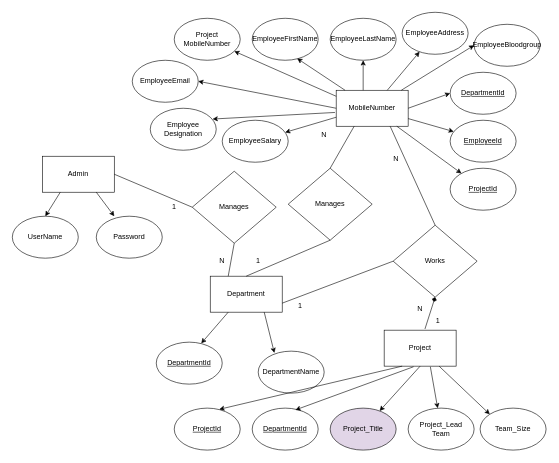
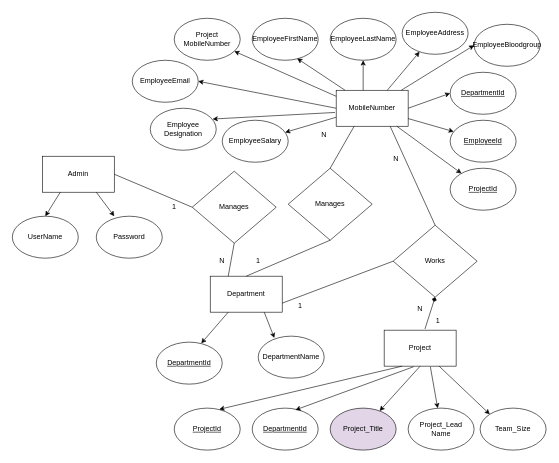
  <mxCell id="0" />
  <mxCell id="1" parent="0" />
  <mxCell id="2" value="Admin" style="rounded=0;whiteSpace=wrap;html=1;" parent="1" vertex="1"><mxGeometry x="70" y="260" width="120" height="60" as="geometry" /></mxCell>
  <mxCell id="3" value="UserName" style="ellipse;whiteSpace=wrap;html=1;" parent="1" vertex="1"><mxGeometry x="20" y="360" width="110" height="70" as="geometry" /></mxCell>
  <mxCell id="4" value="Password" style="ellipse;whiteSpace=wrap;html=1;" parent="1" vertex="1"><mxGeometry x="160" y="360" width="110" height="70" as="geometry" /></mxCell>
  <mxCell id="5" value="MobileNumber" style="rounded=0;whiteSpace=wrap;html=1;" parent="1" vertex="1"><mxGeometry x="560" y="150" width="120" height="60" as="geometry" /></mxCell>
  <mxCell id="6" value="EmployeeFirstName" style="ellipse;whiteSpace=wrap;html=1;" parent="1" vertex="1"><mxGeometry x="420" y="30" width="110" height="70" as="geometry" /></mxCell>
  <mxCell id="7" value="EmployeeLastName" style="ellipse;whiteSpace=wrap;html=1;" parent="1" vertex="1"><mxGeometry x="550" y="30" width="110" height="70" as="geometry" /></mxCell>
  <mxCell id="8" value="EmployeeAddress" style="ellipse;whiteSpace=wrap;html=1;" parent="1" vertex="1"><mxGeometry x="670" y="20" width="110" height="70" as="geometry" /></mxCell>
  <mxCell id="9" value="Project&lt;br&gt;MobileNumber" style="ellipse;whiteSpace=wrap;html=1;" parent="1" vertex="1"><mxGeometry x="290" y="30" width="110" height="70" as="geometry" /></mxCell>
  <mxCell id="10" value="EmployeeEmail" style="ellipse;whiteSpace=wrap;html=1;" parent="1" vertex="1"><mxGeometry x="220" y="100" width="110" height="70" as="geometry" /></mxCell>
  <mxCell id="11" value="EmployeeBloodgroup" style="ellipse;whiteSpace=wrap;html=1;" parent="1" vertex="1"><mxGeometry x="790" y="40" width="110" height="70" as="geometry" /></mxCell>
  <mxCell id="12" value="Manages" style="rhombus;whiteSpace=wrap;html=1;" parent="1" vertex="1"><mxGeometry x="480" y="280" width="140" height="120" as="geometry" /></mxCell>
  <mxCell id="13" value="EmployeeId" style="ellipse;whiteSpace=wrap;html=1;fontStyle=4" parent="1" vertex="1"><mxGeometry x="750" y="200" width="110" height="70" as="geometry" /></mxCell>
  <mxCell id="14" value="" style="endArrow=none;html=1;rounded=0;exitX=1;exitY=0.5;exitDx=0;exitDy=0;entryX=0;entryY=0.5;entryDx=0;entryDy=0;" parent="1" source="2" target="60" edge="1"><mxGeometry width="50" height="50" relative="1" as="geometry"><mxPoint x="270" y="360" as="sourcePoint" /><mxPoint x="330" y="320" as="targetPoint" /></mxGeometry></mxCell>
  <mxCell id="15" value="" style="endArrow=none;html=1;rounded=0;entryX=0.5;entryY=0;entryDx=0;entryDy=0;exitX=0.25;exitY=1;exitDx=0;exitDy=0;" parent="1" source="5" target="12" edge="1"><mxGeometry width="50" height="50" relative="1" as="geometry"><mxPoint x="430" y="380" as="sourcePoint" /><mxPoint x="480" y="330" as="targetPoint" /></mxGeometry></mxCell>
  <mxCell id="16" value="" style="endArrow=classic;html=1;rounded=0;exitX=0.75;exitY=1;exitDx=0;exitDy=0;entryX=0.273;entryY=0;entryDx=0;entryDy=0;entryPerimeter=0;" parent="1" source="2" target="4" edge="1"><mxGeometry width="50" height="50" relative="1" as="geometry"><mxPoint x="290" y="440" as="sourcePoint" /><mxPoint x="210" y="350" as="targetPoint" /></mxGeometry></mxCell>
  <mxCell id="17" value="" style="endArrow=classic;html=1;rounded=0;exitX=0.25;exitY=1;exitDx=0;exitDy=0;entryX=0.5;entryY=0;entryDx=0;entryDy=0;" parent="1" source="2" target="3" edge="1"><mxGeometry width="50" height="50" relative="1" as="geometry"><mxPoint x="430" y="380" as="sourcePoint" /><mxPoint x="480" y="330" as="targetPoint" /></mxGeometry></mxCell>
  <mxCell id="18" value="" style="endArrow=classic;html=1;rounded=0;entryX=1;entryY=0.5;entryDx=0;entryDy=0;exitX=0;exitY=0.5;exitDx=0;exitDy=0;" parent="1" source="5" target="10" edge="1"><mxGeometry width="50" height="50" relative="1" as="geometry"><mxPoint x="430" y="280" as="sourcePoint" /><mxPoint x="480" y="230" as="targetPoint" /></mxGeometry></mxCell>
  <mxCell id="19" value="" style="endArrow=classic;html=1;rounded=0;exitX=0;exitY=0.167;exitDx=0;exitDy=0;exitPerimeter=0;" parent="1" source="5" target="9" edge="1"><mxGeometry width="50" height="50" relative="1" as="geometry"><mxPoint x="550" y="160" as="sourcePoint" /><mxPoint x="430" y="120" as="targetPoint" /></mxGeometry></mxCell>
  <mxCell id="20" value="" style="endArrow=classic;html=1;rounded=0;entryX=0.682;entryY=0.957;entryDx=0;entryDy=0;entryPerimeter=0;" parent="1" source="5" target="6" edge="1"><mxGeometry width="50" height="50" relative="1" as="geometry"><mxPoint x="430" y="280" as="sourcePoint" /><mxPoint x="480" y="230" as="targetPoint" /></mxGeometry></mxCell>
  <mxCell id="21" value="" style="endArrow=classic;html=1;rounded=0;entryX=0.5;entryY=1;entryDx=0;entryDy=0;exitX=0.375;exitY=0;exitDx=0;exitDy=0;exitPerimeter=0;" parent="1" source="5" target="7" edge="1"><mxGeometry width="50" height="50" relative="1" as="geometry"><mxPoint x="430" y="280" as="sourcePoint" /><mxPoint x="480" y="230" as="targetPoint" /></mxGeometry></mxCell>
  <mxCell id="22" value="" style="endArrow=classic;html=1;rounded=0;" parent="1" source="5" target="8" edge="1"><mxGeometry width="50" height="50" relative="1" as="geometry"><mxPoint x="430" y="280" as="sourcePoint" /><mxPoint x="480" y="230" as="targetPoint" /></mxGeometry></mxCell>
  <mxCell id="23" value="" style="endArrow=classic;html=1;rounded=0;entryX=0;entryY=0.5;entryDx=0;entryDy=0;" parent="1" source="5" target="11" edge="1"><mxGeometry width="50" height="50" relative="1" as="geometry"><mxPoint x="430" y="280" as="sourcePoint" /><mxPoint x="480" y="230" as="targetPoint" /></mxGeometry></mxCell>
  <mxCell id="24" value="" style="endArrow=classic;html=1;rounded=0;entryX=0.055;entryY=0.271;entryDx=0;entryDy=0;entryPerimeter=0;" parent="1" source="5" target="13" edge="1"><mxGeometry width="50" height="50" relative="1" as="geometry"><mxPoint x="430" y="280" as="sourcePoint" /><mxPoint x="480" y="230" as="targetPoint" /></mxGeometry></mxCell>
  <mxCell id="25" value="Department" style="rounded=0;whiteSpace=wrap;html=1;" parent="1" vertex="1"><mxGeometry x="350" y="460" width="120" height="60" as="geometry" /></mxCell>
  <mxCell id="26" value="&lt;u&gt;DepartmentId&lt;/u&gt;" style="ellipse;whiteSpace=wrap;html=1;" parent="1" vertex="1"><mxGeometry x="260" y="570" width="110" height="70" as="geometry" /></mxCell>
  <mxCell id="27" value="" style="endArrow=none;html=1;rounded=0;entryX=0.5;entryY=1;entryDx=0;entryDy=0;exitX=0.5;exitY=0;exitDx=0;exitDy=0;" parent="1" source="25" target="12" edge="1"><mxGeometry width="50" height="50" relative="1" as="geometry"><mxPoint x="430" y="480" as="sourcePoint" /><mxPoint x="480" y="430" as="targetPoint" /></mxGeometry></mxCell>
- <mxCell id="28" value="&lt;span&gt;DepartmentName&lt;/span&gt;" style="ellipse;whiteSpace=wrap;html=1;fontStyle=0" parent="1" vertex="1"><mxGeometry x="430" y="585" width="110" height="70" as="geometry" /></mxCell>
+ <mxCell id="28" value="&lt;span&gt;DepartmentName&lt;/span&gt;" style="ellipse;whiteSpace=wrap;html=1;fontStyle=0" parent="1" vertex="1"><mxGeometry x="430" y="560" width="110" height="70" as="geometry" /></mxCell>
  <mxCell id="29" value="Employee&lt;br&gt;Designation" style="ellipse;whiteSpace=wrap;html=1;fontStyle=0" parent="1" vertex="1"><mxGeometry x="250" y="180" width="110" height="70" as="geometry" /></mxCell>
  <mxCell id="30" value="EmployeeSalary" style="ellipse;whiteSpace=wrap;html=1;fontStyle=0" parent="1" vertex="1"><mxGeometry x="370" y="200" width="110" height="70" as="geometry" /></mxCell>
  <mxCell id="31" value="1" style="text;html=1;strokeColor=none;fillColor=none;align=center;verticalAlign=middle;whiteSpace=wrap;rounded=0;" parent="1" vertex="1"><mxGeometry x="280" y="330" width="20" height="30" as="geometry" /></mxCell>
  <mxCell id="32" value="N" style="text;html=1;strokeColor=none;fillColor=none;align=center;verticalAlign=middle;whiteSpace=wrap;rounded=0;" parent="1" vertex="1"><mxGeometry x="530" y="210" width="20" height="30" as="geometry" /></mxCell>
  <mxCell id="33" value="" style="endArrow=classic;html=1;rounded=0;exitX=0;exitY=0.75;exitDx=0;exitDy=0;" parent="1" source="5" target="30" edge="1"><mxGeometry width="50" height="50" relative="1" as="geometry"><mxPoint x="470" y="250" as="sourcePoint" /><mxPoint x="500" y="190" as="targetPoint" /></mxGeometry></mxCell>
  <mxCell id="34" value="" style="endArrow=classic;html=1;rounded=0;exitX=-0.017;exitY=0.617;exitDx=0;exitDy=0;exitPerimeter=0;entryX=0.945;entryY=0.257;entryDx=0;entryDy=0;entryPerimeter=0;" parent="1" source="5" target="29" edge="1"><mxGeometry width="50" height="50" relative="1" as="geometry"><mxPoint x="458.43" y="170" as="sourcePoint" /><mxPoint x="379.995" y="201.374" as="targetPoint" /></mxGeometry></mxCell>
  <mxCell id="35" value="" style="endArrow=classic;html=1;rounded=0;exitX=0.25;exitY=1;exitDx=0;exitDy=0;entryX=0.682;entryY=0.029;entryDx=0;entryDy=0;entryPerimeter=0;" parent="1" source="25" target="26" edge="1"><mxGeometry width="50" height="50" relative="1" as="geometry"><mxPoint x="600" y="610" as="sourcePoint" /><mxPoint x="560" y="550" as="targetPoint" /></mxGeometry></mxCell>
  <mxCell id="36" value="" style="endArrow=classic;html=1;rounded=0;exitX=0.75;exitY=1;exitDx=0;exitDy=0;entryX=0.245;entryY=0.043;entryDx=0;entryDy=0;entryPerimeter=0;" parent="1" source="25" target="28" edge="1"><mxGeometry width="50" height="50" relative="1" as="geometry"><mxPoint x="770" y="550" as="sourcePoint" /><mxPoint x="770" y="600" as="targetPoint" /></mxGeometry></mxCell>
  <mxCell id="37" value="DepartmentId" style="ellipse;whiteSpace=wrap;html=1;fontStyle=4" parent="1" vertex="1"><mxGeometry x="750" y="120" width="110" height="70" as="geometry" /></mxCell>
  <mxCell id="38" value="" style="endArrow=classic;html=1;rounded=0;entryX=0;entryY=0.5;entryDx=0;entryDy=0;exitX=1;exitY=0.5;exitDx=0;exitDy=0;" parent="1" source="5" target="37" edge="1"><mxGeometry width="50" height="50" relative="1" as="geometry"><mxPoint x="690" y="218.07" as="sourcePoint" /><mxPoint x="756.05" y="248.97" as="targetPoint" /></mxGeometry></mxCell>
  <mxCell id="39" value="Project" style="rounded=0;whiteSpace=wrap;html=1;" parent="1" vertex="1"><mxGeometry x="640" y="550" width="120" height="60" as="geometry" /></mxCell>
  <mxCell id="40" value="&lt;u&gt;ProjectId&lt;/u&gt;" style="ellipse;whiteSpace=wrap;html=1;fontStyle=0" parent="1" vertex="1"><mxGeometry x="290" y="680" width="110" height="70" as="geometry" /></mxCell>
  <mxCell id="41" value="Project_Title" style="ellipse;whiteSpace=wrap;html=1;fontStyle=0;fillColor=#e1d5e7;" parent="1" vertex="1"><mxGeometry x="550" y="680" width="110" height="70" as="geometry" /></mxCell>
  <mxCell id="42" value="Team_Size" style="ellipse;whiteSpace=wrap;html=1;fontStyle=0" parent="1" vertex="1"><mxGeometry x="800" y="680" width="110" height="70" as="geometry" /></mxCell>
  <mxCell id="43" value="" style="endArrow=classic;html=1;rounded=0;entryX=0.682;entryY=0.029;entryDx=0;entryDy=0;entryPerimeter=0;exitX=0.25;exitY=1;exitDx=0;exitDy=0;" parent="1" source="39" target="40" edge="1"><mxGeometry width="50" height="50" relative="1" as="geometry"><mxPoint x="660" y="640" as="sourcePoint" /><mxPoint x="466.95" y="633.01" as="targetPoint" /></mxGeometry></mxCell>
  <mxCell id="44" value="" style="endArrow=classic;html=1;rounded=0;exitX=0.5;exitY=1;exitDx=0;exitDy=0;" parent="1" source="39" target="41" edge="1"><mxGeometry width="50" height="50" relative="1" as="geometry"><mxPoint x="680" y="620" as="sourcePoint" /><mxPoint x="590.02" y="652.03" as="targetPoint" /></mxGeometry></mxCell>
  <mxCell id="45" value="" style="endArrow=classic;html=1;rounded=0;entryX=0;entryY=0;entryDx=0;entryDy=0;" parent="1" source="39" target="42" edge="1"><mxGeometry width="50" height="50" relative="1" as="geometry"><mxPoint x="690" y="630" as="sourcePoint" /><mxPoint x="600.02" y="662.03" as="targetPoint" /></mxGeometry></mxCell>
  <mxCell id="46" value="Works" style="rhombus;whiteSpace=wrap;html=1;" parent="1" vertex="1"><mxGeometry x="655" y="375" width="140" height="120" as="geometry" /></mxCell>
  <mxCell id="47" value="" style="endArrow=none;html=1;rounded=0;entryX=0.75;entryY=1;entryDx=0;entryDy=0;exitX=0.5;exitY=0;exitDx=0;exitDy=0;" parent="1" source="46" target="5" edge="1"><mxGeometry width="50" height="50" relative="1" as="geometry"><mxPoint x="550" y="320" as="sourcePoint" /><mxPoint x="645.96" y="218.98" as="targetPoint" /></mxGeometry></mxCell>
  <mxCell id="48" value="N" style="text;html=1;strokeColor=none;fillColor=none;align=center;verticalAlign=middle;whiteSpace=wrap;rounded=0;" parent="1" vertex="1"><mxGeometry x="650" y="250" width="20" height="30" as="geometry" /></mxCell>
  <mxCell id="49" value="" style="endArrow=diamond;html=1;rounded=0;entryX=0.5;entryY=1;entryDx=0;entryDy=0;exitX=0.567;exitY=-0.033;exitDx=0;exitDy=0;exitPerimeter=0;" parent="1" source="39" target="46" edge="1"><mxGeometry width="50" height="50" relative="1" as="geometry"><mxPoint x="795" y="620" as="sourcePoint" /><mxPoint x="720" y="455" as="targetPoint" /></mxGeometry></mxCell>
  <mxCell id="50" value="1" style="text;html=1;strokeColor=none;fillColor=none;align=center;verticalAlign=middle;whiteSpace=wrap;rounded=0;" parent="1" vertex="1"><mxGeometry x="720" y="520" width="20" height="30" as="geometry" /></mxCell>
  <mxCell id="51" value="" style="endArrow=none;html=1;rounded=0;exitX=1;exitY=0.75;exitDx=0;exitDy=0;entryX=0;entryY=0.5;entryDx=0;entryDy=0;" parent="1" source="25" target="46" edge="1"><mxGeometry width="50" height="50" relative="1" as="geometry"><mxPoint x="400" y="495" as="sourcePoint" /><mxPoint x="650" y="440" as="targetPoint" /></mxGeometry></mxCell>
  <mxCell id="52" value="1" style="text;html=1;strokeColor=none;fillColor=none;align=center;verticalAlign=middle;whiteSpace=wrap;rounded=0;" parent="1" vertex="1"><mxGeometry x="490" y="495" width="20" height="30" as="geometry" /></mxCell>
  <mxCell id="53" value="N" style="text;html=1;strokeColor=none;fillColor=none;align=center;verticalAlign=middle;whiteSpace=wrap;rounded=0;" parent="1" vertex="1"><mxGeometry x="690" y="500" width="20" height="30" as="geometry" /></mxCell>
  <mxCell id="54" value="&lt;u&gt;ProjectId&lt;/u&gt;" style="ellipse;whiteSpace=wrap;html=1;fontStyle=0" parent="1" vertex="1"><mxGeometry x="750" y="280" width="110" height="70" as="geometry" /></mxCell>
  <mxCell id="55" value="" style="endArrow=classic;html=1;rounded=0;" parent="1" source="5" target="54" edge="1"><mxGeometry width="50" height="50" relative="1" as="geometry"><mxPoint x="690" y="207.186" as="sourcePoint" /><mxPoint x="766.05" y="228.97" as="targetPoint" /></mxGeometry></mxCell>
  <mxCell id="56" value="&lt;u&gt;DepartmentId&lt;/u&gt;" style="ellipse;whiteSpace=wrap;html=1;" parent="1" vertex="1"><mxGeometry x="420" y="680" width="110" height="70" as="geometry" /></mxCell>
  <mxCell id="57" value="" style="endArrow=classic;html=1;rounded=0;exitX=0.408;exitY=1.017;exitDx=0;exitDy=0;entryX=0.655;entryY=0.043;entryDx=0;entryDy=0;entryPerimeter=0;exitPerimeter=0;" parent="1" source="39" target="56" edge="1"><mxGeometry width="50" height="50" relative="1" as="geometry"><mxPoint x="710" y="620" as="sourcePoint" /><mxPoint x="737.042" y="690.985" as="targetPoint" /></mxGeometry></mxCell>
- <mxCell id="58" value="Project_Lead&lt;br&gt;Team" style="ellipse;whiteSpace=wrap;html=1;fontStyle=0" parent="1" vertex="1"><mxGeometry x="680" y="680" width="110" height="70" as="geometry" /></mxCell>
+ <mxCell id="58" value="Project_Lead&lt;br&gt;Name" style="ellipse;whiteSpace=wrap;html=1;fontStyle=0" parent="1" vertex="1"><mxGeometry x="680" y="680" width="110" height="70" as="geometry" /></mxCell>
  <mxCell id="59" value="" style="endArrow=classic;html=1;rounded=0;exitX=0.642;exitY=1.017;exitDx=0;exitDy=0;exitPerimeter=0;" parent="1" source="39" target="58" edge="1"><mxGeometry width="50" height="50" relative="1" as="geometry"><mxPoint x="710" y="620" as="sourcePoint" /><mxPoint x="642.443" y="694.668" as="targetPoint" /></mxGeometry></mxCell>
  <mxCell id="60" value="Manages" style="rhombus;whiteSpace=wrap;html=1;" parent="1" vertex="1"><mxGeometry x="320" y="285" width="140" height="120" as="geometry" /></mxCell>
  <mxCell id="61" value="" style="endArrow=none;html=1;rounded=0;entryX=0.5;entryY=1;entryDx=0;entryDy=0;exitX=0.25;exitY=0;exitDx=0;exitDy=0;" parent="1" source="25" target="60" edge="1"><mxGeometry width="50" height="50" relative="1" as="geometry"><mxPoint x="380" y="440" as="sourcePoint" /><mxPoint x="330" y="355" as="targetPoint" /></mxGeometry></mxCell>
  <mxCell id="62" value="N" style="text;html=1;strokeColor=none;fillColor=none;align=center;verticalAlign=middle;whiteSpace=wrap;rounded=0;" parent="1" vertex="1"><mxGeometry x="360" y="420" width="20" height="30" as="geometry" /></mxCell>
  <mxCell id="63" value="1" style="text;html=1;strokeColor=none;fillColor=none;align=center;verticalAlign=middle;whiteSpace=wrap;rounded=0;" parent="1" vertex="1"><mxGeometry x="420" y="420" width="20" height="30" as="geometry" /></mxCell>
